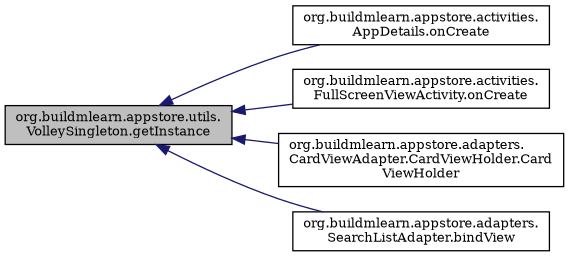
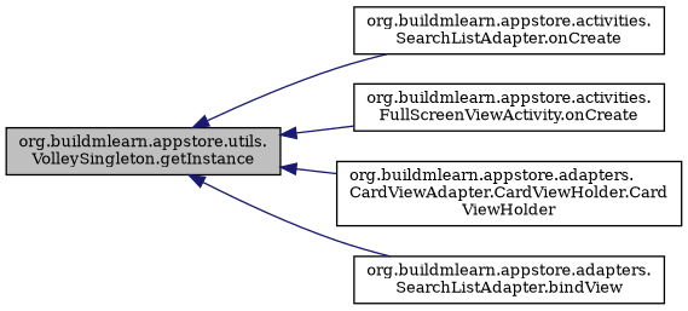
  digraph {
    rankdir=LR
    fontname="DejaVu Serif"
    node [color=black fontname="DejaVu Serif" fontsize=10 shape=record]
    edge [color=midnightblue dir=back fontname="DejaVu Serif" fontsize=10 labelfontname=Helvetica labelfontsize=10 style=solid]
    n1 [fillcolor=grey75 fontcolor=black height=0.2 label="org.buildmlearn.appstore.utils.\lVolleySingleton.getInstance" style=filled width=0.4]
-   n2 [height=0.2 label="org.buildmlearn.appstore.activities.\lAppDetails.onCreate" width=0.4]
+   n2 [height=0.2 label="org.buildmlearn.appstore.activities.\lSearchListAdapter.onCreate" width=0.4]
    n3 [height=0.2 label="org.buildmlearn.appstore.activities.\lFullScreenViewActivity.onCreate" width=0.4]
    n4 [height=0.2 label="org.buildmlearn.appstore.adapters.\lCardViewAdapter.CardViewHolder.Card\lViewHolder" width=0.4]
    n5 [height=0.2 label="org.buildmlearn.appstore.adapters.\lSearchListAdapter.bindView" width=0.4]
    n1 -> n2
    n1 -> n3
    n1 -> n4
    n1 -> n5
  }
